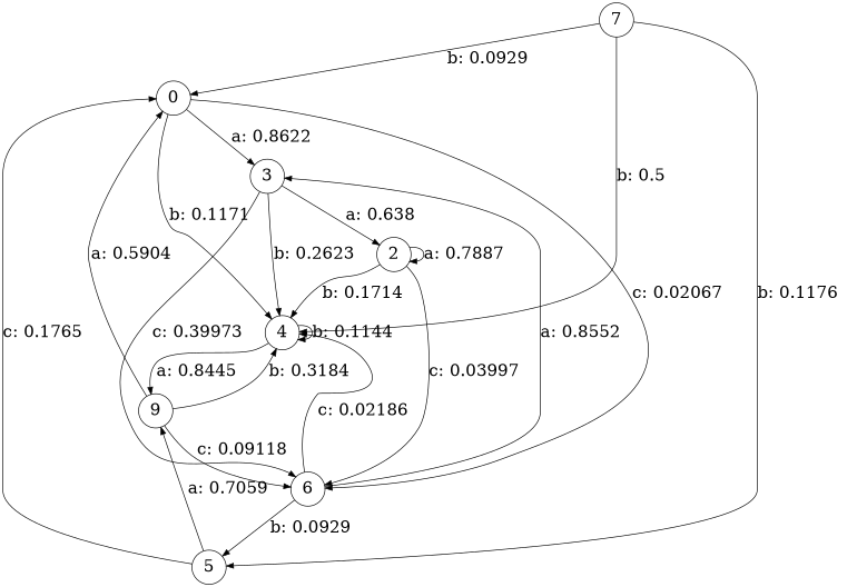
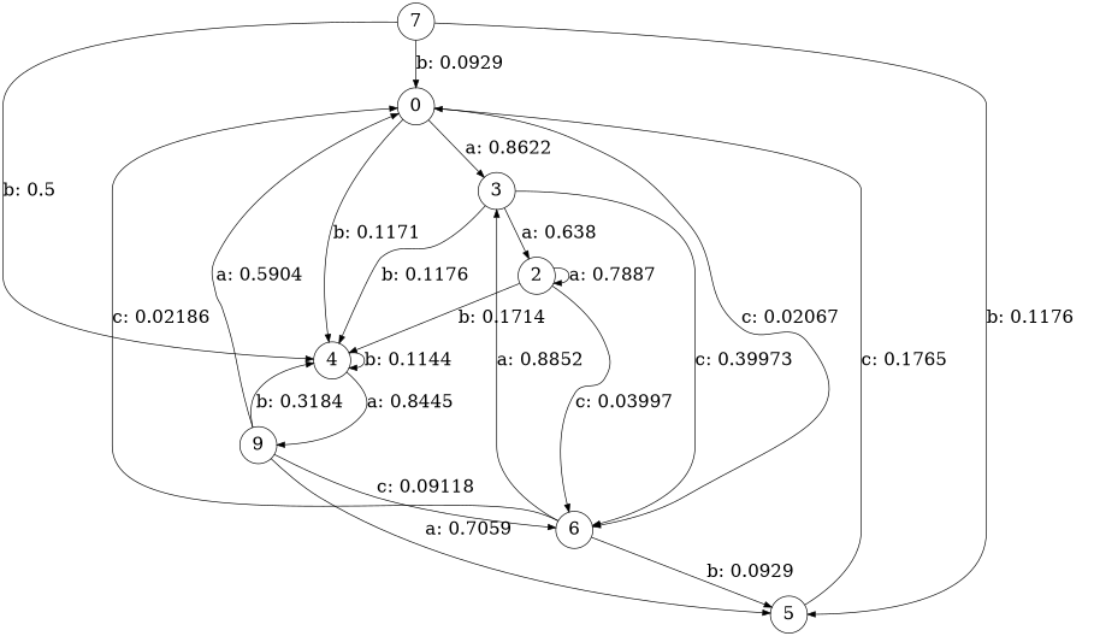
  digraph {
    node [fontsize=24 shape=circle]
    edge [fontsize=24]
    0
    3
    4
    6
    2
    n6 [label=9]
    5
    7
    0 -> 3 [label="a: 0.8622   "]
    0 -> 4 [label="b: 0.1171   "]
    0 -> 6 [label="c: 0.02067  "]
-   3 -> 4 [label="b: 0.2623   "]
+   3 -> 4 [label="b: 0.1176   "]
    3 -> 6 [label="c: 0.39973  "]
    3 -> 2 [label="a: 0.638    "]
    4 -> 4 [label="b: 0.1144   "]
    4 -> n6 [label="a: 0.8445   "]
-   6 -> 4 [label="c: 0.02186  "]
-   6 -> 3 [label="a: 0.8552   "]
+   6 -> 0 [label="c: 0.02186  "]
+   6 -> 3 [label="a: 0.8852   "]
    6 -> 5 [label="b: 0.0929   "]
    2 -> 4 [label="b: 0.1714   "]
    2 -> 6 [label="c: 0.03997  "]
    2 -> 2 [label="a: 0.7887   "]
    n6 -> 0 [label="a: 0.5904   "]
    n6 -> 4 [label="b: 0.3184   "]
    n6 -> 6 [label="c: 0.09118  "]
    5 -> 0 [label="c: 0.1765   "]
-   5 -> n6 [label="a: 0.7059   "]
+   n6 -> 5 [label="a: 0.7059   "]
    7 -> 0 [label="b: 0.0929   "]
    7 -> 4 [label="b: 0.5      "]
    7 -> 5 [label="b: 0.1176   "]
  }
